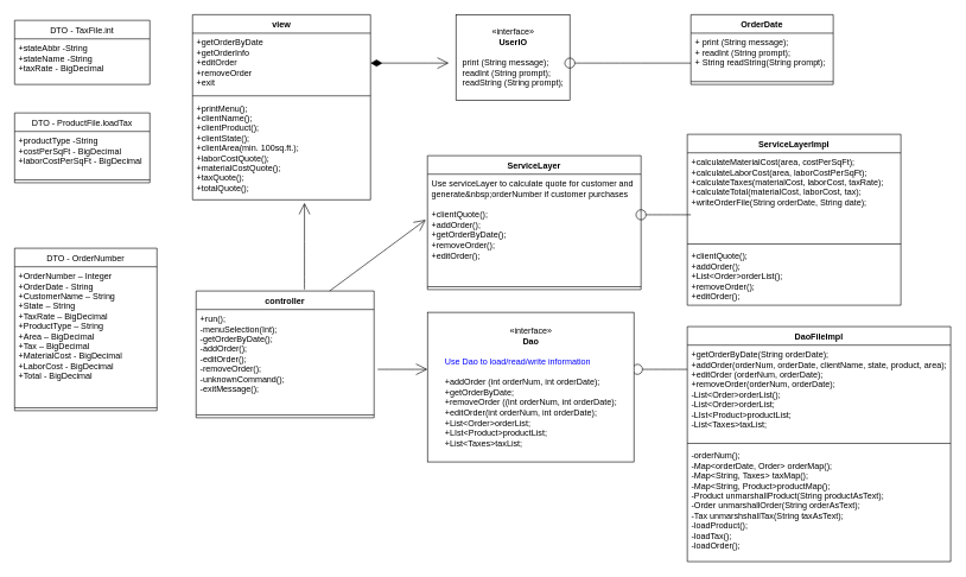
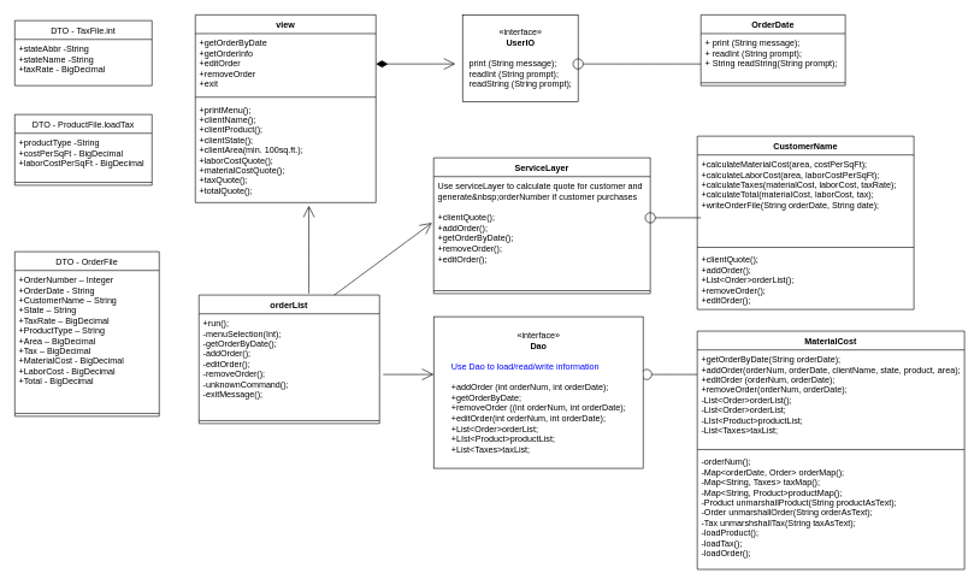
  <mxCell id="0" />
  <mxCell id="1" parent="0" />
  <mxCell id="2" value="OrderDate" style="swimlane;fontStyle=1;align=center;verticalAlign=top;childLayout=stackLayout;horizontal=1;startSize=26;horizontalStack=0;resizeParent=1;resizeParentMax=0;resizeLast=0;collapsible=1;marginBottom=0;" parent="1" vertex="1"><mxGeometry x="970" y="20" width="200" height="98" as="geometry" /></mxCell>
  <mxCell id="3" value="+ print (String message);&#10;+ readInt (String prompt);&#10;+ String readString(String prompt);" style="text;strokeColor=none;fillColor=none;align=left;verticalAlign=top;spacingLeft=4;spacingRight=4;overflow=hidden;rotatable=0;points=[[0,0.5],[1,0.5]];portConstraint=eastwest;" parent="2" vertex="1"><mxGeometry y="26" width="200" height="64" as="geometry" /></mxCell>
  <mxCell id="4" value="" style="line;strokeWidth=1;fillColor=none;align=left;verticalAlign=middle;spacingTop=-1;spacingLeft=3;spacingRight=3;rotatable=0;labelPosition=right;points=[];portConstraint=eastwest;" parent="2" vertex="1"><mxGeometry y="90" width="200" height="8" as="geometry" /></mxCell>
  <mxCell id="5" value="view" style="swimlane;fontStyle=1;align=center;verticalAlign=top;childLayout=stackLayout;horizontal=1;startSize=26;horizontalStack=0;resizeParent=1;resizeParentMax=0;resizeLast=0;collapsible=1;marginBottom=0;" parent="1" vertex="1"><mxGeometry x="270" y="20" width="250" height="260" as="geometry" /></mxCell>
  <mxCell id="6" value="+getOrderByDate&#10;+getOrderInfo&#10;+editOrder&#10;+removeOrder&#10;+exit" style="text;strokeColor=none;fillColor=none;align=left;verticalAlign=top;spacingLeft=4;spacingRight=4;overflow=hidden;rotatable=0;points=[[0,0.5],[1,0.5]];portConstraint=eastwest;" parent="5" vertex="1"><mxGeometry y="26" width="250" height="84" as="geometry" /></mxCell>
  <mxCell id="7" value="" style="line;strokeWidth=1;fillColor=none;align=left;verticalAlign=middle;spacingTop=-1;spacingLeft=3;spacingRight=3;rotatable=0;labelPosition=right;points=[];portConstraint=eastwest;" parent="5" vertex="1"><mxGeometry y="110" width="250" height="8" as="geometry" /></mxCell>
  <mxCell id="8" value="+printMenu();&#10;+clientName();&#10;+clientProduct();&#10;+clientState();&#10;+clientArea(min. 100sq.ft.);&#10;+laborCostQuote();&#10;+materialCostQuote();&#10;+taxQuote();&#10;+totalQuote();" style="text;strokeColor=none;fillColor=none;align=left;verticalAlign=top;spacingLeft=4;spacingRight=4;overflow=hidden;rotatable=0;points=[[0,0.5],[1,0.5]];portConstraint=eastwest;" parent="5" vertex="1"><mxGeometry y="118" width="250" height="142" as="geometry" /></mxCell>
- <mxCell id="9" value="controller" style="swimlane;fontStyle=1;align=center;verticalAlign=top;childLayout=stackLayout;horizontal=1;startSize=26;horizontalStack=0;resizeParent=1;resizeParentMax=0;resizeLast=0;collapsible=1;marginBottom=0;" parent="1" vertex="1"><mxGeometry x="275" y="408" width="250" height="178" as="geometry"><mxRectangle x="280" y="300" width="100" height="30" as="alternateBounds" /></mxGeometry></mxCell>
+ <mxCell id="9" value="orderList" style="swimlane;fontStyle=1;align=center;verticalAlign=top;childLayout=stackLayout;horizontal=1;startSize=26;horizontalStack=0;resizeParent=1;resizeParentMax=0;resizeLast=0;collapsible=1;marginBottom=0;" parent="1" vertex="1"><mxGeometry x="275" y="408" width="250" height="178" as="geometry"><mxRectangle x="280" y="300" width="100" height="30" as="alternateBounds" /></mxGeometry></mxCell>
  <mxCell id="10" value="+run();&#10;-menuSelection(Int);&#10;-getOrderByDate();&#10;-addOrder();&#10;-editOrder();&#10;-removeOrder();&#10;-unknownCommand();&#10;-exitMessage();" style="text;strokeColor=none;fillColor=none;align=left;verticalAlign=top;spacingLeft=4;spacingRight=4;overflow=hidden;rotatable=0;points=[[0,0.5],[1,0.5]];portConstraint=eastwest;" parent="9" vertex="1"><mxGeometry y="26" width="250" height="144" as="geometry" /></mxCell>
  <mxCell id="11" value="" style="line;strokeWidth=1;fillColor=none;align=left;verticalAlign=middle;spacingTop=-1;spacingLeft=3;spacingRight=3;rotatable=0;labelPosition=right;points=[];portConstraint=eastwest;" parent="9" vertex="1"><mxGeometry y="170" width="250" height="8" as="geometry" /></mxCell>
- <mxCell id="12" value="DaoFileImpl" style="swimlane;fontStyle=1;align=center;verticalAlign=top;childLayout=stackLayout;horizontal=1;startSize=26;horizontalStack=0;resizeParent=1;resizeParentMax=0;resizeLast=0;collapsible=1;marginBottom=0;" parent="1" vertex="1"><mxGeometry x="965" y="458" width="370" height="330" as="geometry" /></mxCell>
+ <mxCell id="12" value="MaterialCost" style="swimlane;fontStyle=1;align=center;verticalAlign=top;childLayout=stackLayout;horizontal=1;startSize=26;horizontalStack=0;resizeParent=1;resizeParentMax=0;resizeLast=0;collapsible=1;marginBottom=0;" parent="1" vertex="1"><mxGeometry x="965" y="458" width="370" height="330" as="geometry" /></mxCell>
  <mxCell id="13" value="+getOrderByDate(String orderDate); &#10;+addOrder(orderNum, orderDate, clientName, state, product, area);&#10;+editOrder (orderNum, orderDate);&#10;+removeOrder(orderNum, orderDate);&#10;-List&lt;Order&gt;orderList();&#10;-List&lt;Order&gt;orderList;&#10;-LIst&lt;Product&gt;productList;&#10;-List&lt;Taxes&gt;taxList;" style="text;strokeColor=none;fillColor=none;align=left;verticalAlign=top;spacingLeft=4;spacingRight=4;overflow=hidden;rotatable=0;points=[[0,0.5],[1,0.5]];portConstraint=eastwest;" parent="12" vertex="1"><mxGeometry y="26" width="370" height="134" as="geometry" /></mxCell>
  <mxCell id="14" value="" style="line;strokeWidth=1;fillColor=none;align=left;verticalAlign=middle;spacingTop=-1;spacingLeft=3;spacingRight=3;rotatable=0;labelPosition=right;points=[];portConstraint=eastwest;" parent="12" vertex="1"><mxGeometry y="160" width="370" height="8" as="geometry" /></mxCell>
  <mxCell id="15" value="-orderNum();&#10;-Map&lt;orderDate, Order&gt; orderMap();&#10;-Map&lt;String, Taxes&gt; taxMap();&#10;-Map&lt;String, Product&gt;productMap(); &#10;-Product unmarshallProduct(String productAsText);&#10;-Order unmarshallOrder(String orderAsText);&#10;-Tax unmarshshallTax(String taxAsText);&#10;-loadProduct();&#10;-loadTax();&#10;-loadOrder();" style="text;strokeColor=none;fillColor=none;align=left;verticalAlign=top;spacingLeft=4;spacingRight=4;overflow=hidden;rotatable=0;points=[[0,0.5],[1,0.5]];portConstraint=eastwest;" parent="12" vertex="1"><mxGeometry y="168" width="370" height="162" as="geometry" /></mxCell>
  <mxCell id="16" value="«interface»&lt;br&gt;&lt;b&gt;UserIO&lt;br&gt;&lt;/b&gt;&lt;br&gt;&lt;div style=&quot;text-align: left;&quot;&gt;&lt;span style=&quot;background-color: initial;&quot;&gt;print (String message);&lt;/span&gt;&lt;/div&gt;&lt;div style=&quot;text-align: left;&quot;&gt;&lt;span style=&quot;background-color: initial;&quot;&gt;readInt (String prompt);&lt;/span&gt;&lt;/div&gt;readString (String prompt);" style="html=1;" parent="1" vertex="1"><mxGeometry x="640" y="20" width="160" height="120" as="geometry" /></mxCell>
  <mxCell id="17" value="" style="edgeStyle=none;curved=1;rounded=0;orthogonalLoop=1;jettySize=auto;html=1;fontSize=12;endArrow=none;startSize=14;endSize=14;sourcePerimeterSpacing=8;targetPerimeterSpacing=8;startArrow=oval;startFill=0;endFill=0;" parent="1" edge="1"><mxGeometry relative="1" as="geometry"><mxPoint x="965" y="518" as="targetPoint" /><mxPoint x="895" y="518" as="sourcePoint" /></mxGeometry></mxCell>
  <mxCell id="18" value="«interface»&lt;br&gt;&lt;b&gt;Dao&lt;br&gt;&lt;br&gt;&lt;/b&gt;&lt;div style=&quot;text-align: left;&quot;&gt;&lt;span style=&quot;color: rgb(0, 0, 255); background-color: initial;&quot;&gt;Use Dao to load/read/write information&lt;/span&gt;&lt;br&gt;&lt;/div&gt;&lt;br&gt;&lt;div style=&quot;text-align: left;&quot;&gt;&lt;span style=&quot;background-color: initial;&quot;&gt;+addOrder (int orderNum, int orderDate);&lt;/span&gt;&lt;/div&gt;&lt;div style=&quot;text-align: left;&quot;&gt;&lt;span style=&quot;background-color: initial;&quot;&gt;+&lt;/span&gt;getOrderByDate&lt;span style=&quot;background-color: initial;&quot;&gt;;&lt;/span&gt;&lt;/div&gt;&lt;div style=&quot;text-align: left;&quot;&gt;&lt;span style=&quot;background-color: initial;&quot;&gt;+removeOrder (&lt;/span&gt;&lt;span style=&quot;text-align: center;&quot;&gt;(int orderNum, int orderDate&lt;/span&gt;&lt;span style=&quot;background-color: initial;&quot;&gt;);&lt;/span&gt;&lt;/div&gt;&lt;div style=&quot;text-align: left;&quot;&gt;&lt;span style=&quot;background-color: initial;&quot;&gt;+editOrder(int orderNum, int orderDate);&lt;/span&gt;&lt;/div&gt;&lt;div style=&quot;text-align: left;&quot;&gt;&lt;span style=&quot;background-color: initial;&quot;&gt;+List&amp;lt;Order&amp;gt;orderList;&lt;/span&gt;&lt;/div&gt;&lt;div style=&quot;text-align: left;&quot;&gt;&lt;span style=&quot;background-color: initial;&quot;&gt;+LIst&amp;lt;Product&amp;gt;productList;&lt;/span&gt;&lt;/div&gt;&lt;div style=&quot;text-align: left;&quot;&gt;&lt;span style=&quot;background-color: initial;&quot;&gt;+List&amp;lt;Taxes&amp;gt;taxList;&lt;/span&gt;&lt;/div&gt;" style="html=1;" parent="1" vertex="1"><mxGeometry x="600" y="438" width="290" height="210" as="geometry" /></mxCell>
  <mxCell id="19" value="DTO - TaxFile.int" style="swimlane;fontStyle=0;childLayout=stackLayout;horizontal=1;startSize=26;fillColor=none;horizontalStack=0;resizeParent=1;resizeParentMax=0;resizeLast=0;collapsible=1;marginBottom=0;" parent="1" vertex="1"><mxGeometry x="20" y="28" width="190" height="90" as="geometry" /></mxCell>
  <mxCell id="20" value="+stateAbbr -String&#10;+stateName -String&#10;+taxRate - BigDecimal" style="text;strokeColor=none;fillColor=none;align=left;verticalAlign=top;spacingLeft=4;spacingRight=4;overflow=hidden;rotatable=0;points=[[0,0.5],[1,0.5]];portConstraint=eastwest;" parent="19" vertex="1"><mxGeometry y="26" width="190" height="64" as="geometry" /></mxCell>
  <mxCell id="21" value="DTO - ProductFile.loadTax" style="swimlane;fontStyle=0;align=center;verticalAlign=top;childLayout=stackLayout;horizontal=1;startSize=26;horizontalStack=0;resizeParent=1;resizeParentMax=0;resizeLast=0;collapsible=1;marginBottom=0;" parent="1" vertex="1"><mxGeometry x="20" y="158" width="190" height="98" as="geometry" /></mxCell>
  <mxCell id="22" value="+productType -String&#10;+costPerSqFt - BigDecimal&#10;+laborCostPerSqFt - BigDecimal&#10;" style="text;strokeColor=none;fillColor=none;align=left;verticalAlign=top;spacingLeft=4;spacingRight=4;overflow=hidden;rotatable=0;points=[[0,0.5],[1,0.5]];portConstraint=eastwest;" parent="21" vertex="1"><mxGeometry y="26" width="190" height="64" as="geometry" /></mxCell>
  <mxCell id="23" value="" style="line;strokeWidth=1;fillColor=none;align=left;verticalAlign=middle;spacingTop=-1;spacingLeft=3;spacingRight=3;rotatable=0;labelPosition=right;points=[];portConstraint=eastwest;" parent="21" vertex="1"><mxGeometry y="90" width="190" height="8" as="geometry" /></mxCell>
- <mxCell id="24" value="DTO - OrderNumber" style="swimlane;fontStyle=0;align=center;verticalAlign=top;childLayout=stackLayout;horizontal=1;startSize=26;horizontalStack=0;resizeParent=1;resizeParentMax=0;resizeLast=0;collapsible=1;marginBottom=0;" parent="1" vertex="1"><mxGeometry x="20" y="348" width="200" height="228" as="geometry" /></mxCell>
+ <mxCell id="24" value="DTO - OrderFile" style="swimlane;fontStyle=0;align=center;verticalAlign=top;childLayout=stackLayout;horizontal=1;startSize=26;horizontalStack=0;resizeParent=1;resizeParentMax=0;resizeLast=0;collapsible=1;marginBottom=0;" parent="1" vertex="1"><mxGeometry x="20" y="348" width="200" height="228" as="geometry" /></mxCell>
  <mxCell id="25" value="+OrderNumber – Integer&#10;+OrderDate - String&#10;+CustomerName – String&#10;+State – String&#10;+TaxRate – BigDecimal&#10;+ProductType – String&#10;+Area – BigDecimal&#10;+Tax – BigDecimal&#10;+MaterialCost - BigDecimal&#10;+LaborCost - BigDecimal&#10;+Total - BigDecimal&#10;" style="text;strokeColor=none;fillColor=none;align=left;verticalAlign=top;spacingLeft=4;spacingRight=4;overflow=hidden;rotatable=0;points=[[0,0.5],[1,0.5]];portConstraint=eastwest;" parent="24" vertex="1"><mxGeometry y="26" width="200" height="194" as="geometry" /></mxCell>
  <mxCell id="26" value="" style="line;strokeWidth=1;fillColor=none;align=left;verticalAlign=middle;spacingTop=-1;spacingLeft=3;spacingRight=3;rotatable=0;labelPosition=right;points=[];portConstraint=eastwest;" parent="24" vertex="1"><mxGeometry y="220" width="200" height="8" as="geometry" /></mxCell>
- <mxCell id="27" value="ServiceLayerImpl" style="swimlane;fontStyle=1;align=center;verticalAlign=top;childLayout=stackLayout;horizontal=1;startSize=26;horizontalStack=0;resizeParent=1;resizeParentMax=0;resizeLast=0;collapsible=1;marginBottom=0;" parent="1" vertex="1"><mxGeometry x="965" y="188" width="300" height="240" as="geometry" /></mxCell>
+ <mxCell id="27" value="CustomerName" style="swimlane;fontStyle=1;align=center;verticalAlign=top;childLayout=stackLayout;horizontal=1;startSize=26;horizontalStack=0;resizeParent=1;resizeParentMax=0;resizeLast=0;collapsible=1;marginBottom=0;" parent="1" vertex="1"><mxGeometry x="965" y="188" width="300" height="240" as="geometry" /></mxCell>
  <mxCell id="28" value="+calculateMaterialCost(area, costPerSqFt);&#10;+calculateLaborCost(area, laborCostPerSqFt);&#10;+calculateTaxes(materialCost, laborCost, taxRate);&#10;+calculateTotal(materialCost, laborCost, tax);&#10;+writeOrderFile(String orderDate, String date);" style="text;strokeColor=none;fillColor=none;align=left;verticalAlign=top;spacingLeft=4;spacingRight=4;overflow=hidden;rotatable=0;points=[[0,0.5],[1,0.5]];portConstraint=eastwest;" parent="27" vertex="1"><mxGeometry y="26" width="300" height="124" as="geometry" /></mxCell>
  <mxCell id="29" value="" style="line;strokeWidth=1;fillColor=none;align=left;verticalAlign=middle;spacingTop=-1;spacingLeft=3;spacingRight=3;rotatable=0;labelPosition=right;points=[];portConstraint=eastwest;" parent="27" vertex="1"><mxGeometry y="150" width="300" height="8" as="geometry" /></mxCell>
  <mxCell id="30" value="+clientQuote();&#10;+addOrder();&#10;+List&lt;Order&gt;orderList();&#10;+removeOrder();&#10;+editOrder();" style="text;strokeColor=none;fillColor=none;align=left;verticalAlign=top;spacingLeft=4;spacingRight=4;overflow=hidden;rotatable=0;points=[[0,0.5],[1,0.5]];portConstraint=eastwest;" parent="27" vertex="1"><mxGeometry y="158" width="300" height="82" as="geometry" /></mxCell>
  <mxCell id="31" value="ServiceLayer" style="swimlane;fontStyle=1;align=center;verticalAlign=top;childLayout=stackLayout;horizontal=1;startSize=26;horizontalStack=0;resizeParent=1;resizeParentMax=0;resizeLast=0;collapsible=1;marginBottom=0;" parent="1" vertex="1"><mxGeometry x="600" y="218" width="300" height="188" as="geometry" /></mxCell>
  <mxCell id="32" value="Use serviceLayer to calculate quote for customer and&#10;generate&amp;nbsp;orderNumber if customer purchases&#10;&#10;+clientQuote();&#10;+addOrder();&#10;+getOrderByDate();&#10;+removeOrder();&#10;+editOrder();" style="text;strokeColor=none;fillColor=none;align=left;verticalAlign=top;spacingLeft=4;spacingRight=4;overflow=hidden;rotatable=0;points=[[0,0.5],[1,0.5]];portConstraint=eastwest;fontColor=#000000;labelBorderColor=none;whiteSpace=wrap;" parent="31" vertex="1"><mxGeometry y="26" width="300" height="154" as="geometry" /></mxCell>
  <mxCell id="33" value="" style="line;strokeWidth=1;fillColor=none;align=left;verticalAlign=middle;spacingTop=-1;spacingLeft=3;spacingRight=3;rotatable=0;labelPosition=right;points=[];portConstraint=eastwest;" parent="31" vertex="1"><mxGeometry y="180" width="300" height="8" as="geometry" /></mxCell>
  <mxCell id="34" value="" style="edgeStyle=none;orthogonalLoop=1;jettySize=auto;html=1;rounded=0;fontSize=12;endArrow=open;startSize=14;endSize=14;sourcePerimeterSpacing=8;targetPerimeterSpacing=8;exitX=1;exitY=0.5;exitDx=0;exitDy=0;startArrow=diamondThin;startFill=1;endFill=0;" parent="1" source="6" edge="1"><mxGeometry width="140" relative="1" as="geometry"><mxPoint x="530" y="88" as="sourcePoint" /><mxPoint x="630" y="88" as="targetPoint" /><Array as="points"><mxPoint x="600" y="88" /></Array></mxGeometry></mxCell>
  <mxCell id="35" value="" style="edgeStyle=none;orthogonalLoop=1;jettySize=auto;html=1;rounded=0;fontSize=12;endArrow=open;startSize=14;endSize=14;sourcePerimeterSpacing=8;targetPerimeterSpacing=8;curved=1;entryX=0.629;entryY=1.03;entryDx=0;entryDy=0;entryPerimeter=0;exitX=0.609;exitY=-0.012;exitDx=0;exitDy=0;exitPerimeter=0;" parent="1" source="9" target="8" edge="1"><mxGeometry width="140" relative="1" as="geometry"><mxPoint x="310" y="338" as="sourcePoint" /><mxPoint x="450" y="338" as="targetPoint" /><Array as="points" /></mxGeometry></mxCell>
  <mxCell id="36" value="" style="edgeStyle=none;orthogonalLoop=1;jettySize=auto;html=1;rounded=0;fontSize=12;endArrow=open;startSize=14;endSize=14;sourcePerimeterSpacing=8;targetPerimeterSpacing=8;curved=1;" parent="1" edge="1"><mxGeometry width="140" relative="1" as="geometry"><mxPoint x="530" y="518" as="sourcePoint" /><mxPoint x="600" y="518" as="targetPoint" /><Array as="points" /></mxGeometry></mxCell>
  <mxCell id="37" value="" style="edgeStyle=none;orthogonalLoop=1;jettySize=auto;html=1;rounded=0;fontSize=12;endArrow=open;startSize=14;endSize=14;sourcePerimeterSpacing=8;targetPerimeterSpacing=8;curved=1;entryX=-0.008;entryY=0.416;entryDx=0;entryDy=0;entryPerimeter=0;exitX=0.75;exitY=0;exitDx=0;exitDy=0;" parent="1" source="9" target="32" edge="1"><mxGeometry width="140" relative="1" as="geometry"><mxPoint x="450" y="388" as="sourcePoint" /><mxPoint x="590" y="388" as="targetPoint" /><Array as="points" /></mxGeometry></mxCell>
  <mxCell id="38" value="" style="edgeStyle=none;curved=1;rounded=0;orthogonalLoop=1;jettySize=auto;html=1;fontSize=12;endArrow=none;startSize=14;endSize=14;sourcePerimeterSpacing=8;targetPerimeterSpacing=8;startArrow=oval;startFill=0;endFill=0;" parent="1" edge="1"><mxGeometry relative="1" as="geometry"><mxPoint x="970" y="301" as="targetPoint" /><mxPoint x="900" y="301" as="sourcePoint" /></mxGeometry></mxCell>
  <mxCell id="39" value="" style="edgeStyle=none;orthogonalLoop=1;jettySize=auto;html=1;rounded=0;fontSize=12;endArrow=none;startSize=14;endSize=14;sourcePerimeterSpacing=8;targetPerimeterSpacing=8;curved=1;startArrow=oval;startFill=0;endFill=0;" parent="1" edge="1"><mxGeometry width="140" relative="1" as="geometry"><mxPoint x="800" y="88" as="sourcePoint" /><mxPoint x="970" y="88" as="targetPoint" /><Array as="points" /></mxGeometry></mxCell>
